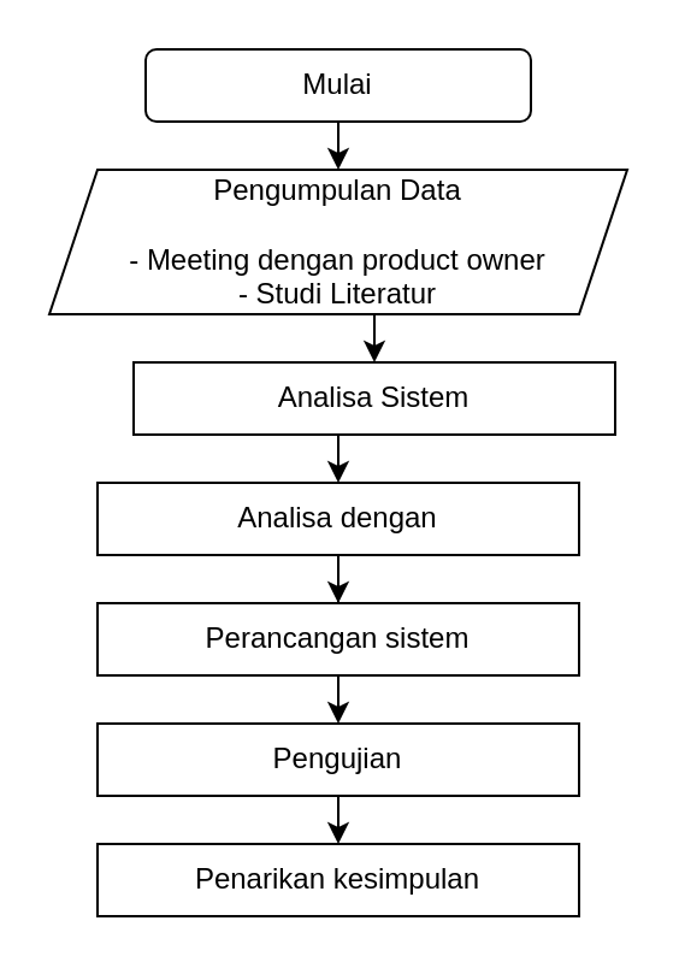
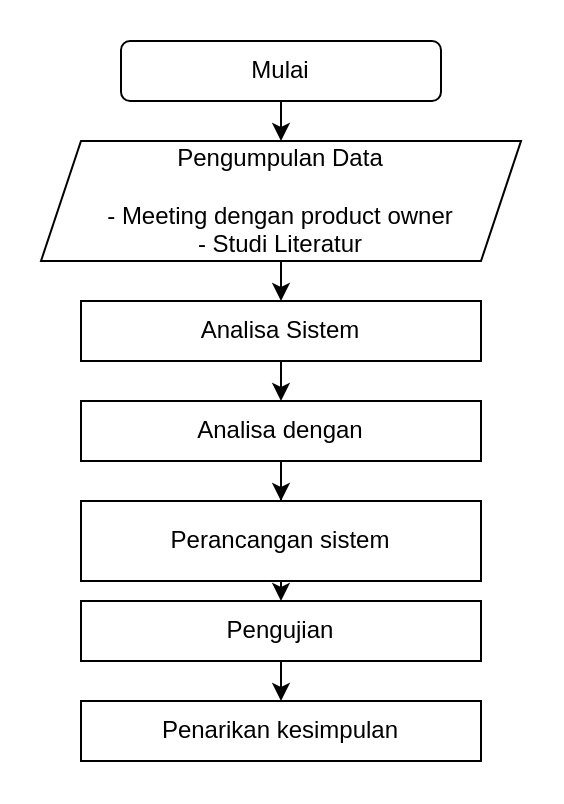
  <mxCell id="0" />
  <mxCell id="1" parent="0" />
  <mxCell id="2" style="edgeStyle=orthogonalEdgeStyle;rounded=0;orthogonalLoop=1;jettySize=auto;html=1;exitX=0.5;exitY=1;exitDx=0;exitDy=0;entryX=0.5;entryY=0;entryDx=0;entryDy=0;" parent="1" source="3" target="5" edge="1"><mxGeometry relative="1" as="geometry" /></mxCell>
  <mxCell id="3" value="Mulai" style="rounded=1;whiteSpace=wrap;html=1;fontSize=12;glass=0;strokeWidth=1;shadow=0;" parent="1" vertex="1"><mxGeometry x="60" y="20" width="160" height="30" as="geometry" /></mxCell>
  <mxCell id="4" style="edgeStyle=orthogonalEdgeStyle;rounded=0;orthogonalLoop=1;jettySize=auto;html=1;exitX=0.5;exitY=1;exitDx=0;exitDy=0;entryX=0.5;entryY=0;entryDx=0;entryDy=0;" parent="1" source="5" target="7" edge="1"><mxGeometry relative="1" as="geometry" /></mxCell>
  <mxCell id="5" value="Pengumpulan Data&lt;br&gt;&lt;br&gt;- Meeting dengan product owner&lt;br&gt;- Studi Literatur" style="shape=parallelogram;perimeter=parallelogramPerimeter;whiteSpace=wrap;html=1;fixedSize=1;" parent="1" vertex="1"><mxGeometry x="20" y="70" width="240" height="60" as="geometry" /></mxCell>
  <mxCell id="6" style="edgeStyle=orthogonalEdgeStyle;rounded=0;orthogonalLoop=1;jettySize=auto;html=1;exitX=0.5;exitY=1;exitDx=0;exitDy=0;entryX=0.5;entryY=0;entryDx=0;entryDy=0;" parent="1" source="7" target="9" edge="1"><mxGeometry relative="1" as="geometry" /></mxCell>
- <mxCell id="7" value="Analisa Sistem" style="rounded=0;whiteSpace=wrap;html=1;" parent="1" vertex="1"><mxGeometry x="55" y="150" width="200" height="30" as="geometry" /></mxCell>
+ <mxCell id="7" value="Analisa Sistem" style="rounded=0;whiteSpace=wrap;html=1;" parent="1" vertex="1"><mxGeometry x="40" y="150" width="200" height="30" as="geometry" /></mxCell>
  <mxCell id="8" style="edgeStyle=orthogonalEdgeStyle;rounded=0;orthogonalLoop=1;jettySize=auto;html=1;exitX=0.5;exitY=1;exitDx=0;exitDy=0;" parent="1" source="9" target="11" edge="1"><mxGeometry relative="1" as="geometry" /></mxCell>
  <mxCell id="9" value="Analisa dengan" style="rounded=0;whiteSpace=wrap;html=1;" parent="1" vertex="1"><mxGeometry x="40" y="200" width="200" height="30" as="geometry" /></mxCell>
  <mxCell id="10" style="edgeStyle=orthogonalEdgeStyle;rounded=0;orthogonalLoop=1;jettySize=auto;html=1;exitX=0.5;exitY=1;exitDx=0;exitDy=0;entryX=0.5;entryY=0;entryDx=0;entryDy=0;" parent="1" source="11" target="13" edge="1"><mxGeometry relative="1" as="geometry" /></mxCell>
- <mxCell id="11" value="Perancangan sistem" style="rounded=0;whiteSpace=wrap;html=1;" parent="1" vertex="1"><mxGeometry x="40" y="250" width="200" height="30" as="geometry" /></mxCell>
+ <mxCell id="11" value="Perancangan sistem" style="rounded=0;whiteSpace=wrap;html=1;" parent="1" vertex="1"><mxGeometry x="40" y="250" width="200" height="40" as="geometry" /></mxCell>
  <mxCell id="12" style="edgeStyle=orthogonalEdgeStyle;rounded=0;orthogonalLoop=1;jettySize=auto;html=1;exitX=0.5;exitY=1;exitDx=0;exitDy=0;entryX=0.5;entryY=0;entryDx=0;entryDy=0;" parent="1" source="13" target="14" edge="1"><mxGeometry relative="1" as="geometry" /></mxCell>
  <mxCell id="13" value="Pengujian" style="rounded=0;whiteSpace=wrap;html=1;" parent="1" vertex="1"><mxGeometry x="40" y="300" width="200" height="30" as="geometry" /></mxCell>
  <mxCell id="14" value="Penarikan kesimpulan" style="rounded=0;whiteSpace=wrap;html=1;" parent="1" vertex="1"><mxGeometry x="40" y="350" width="200" height="30" as="geometry" /></mxCell>
